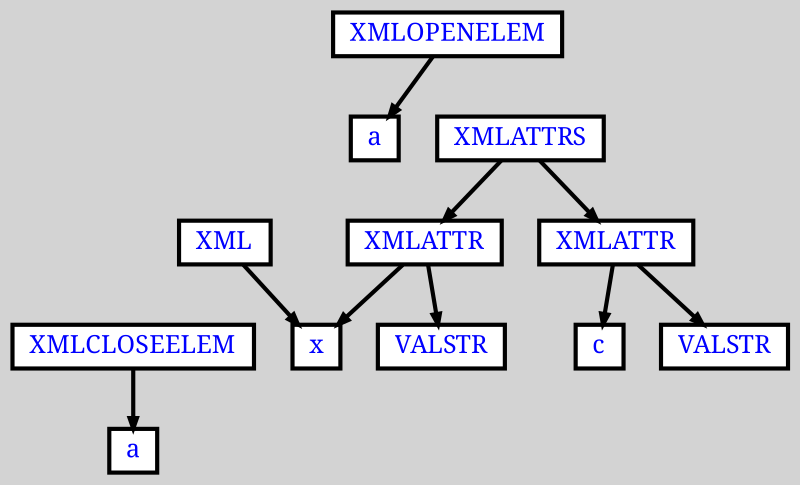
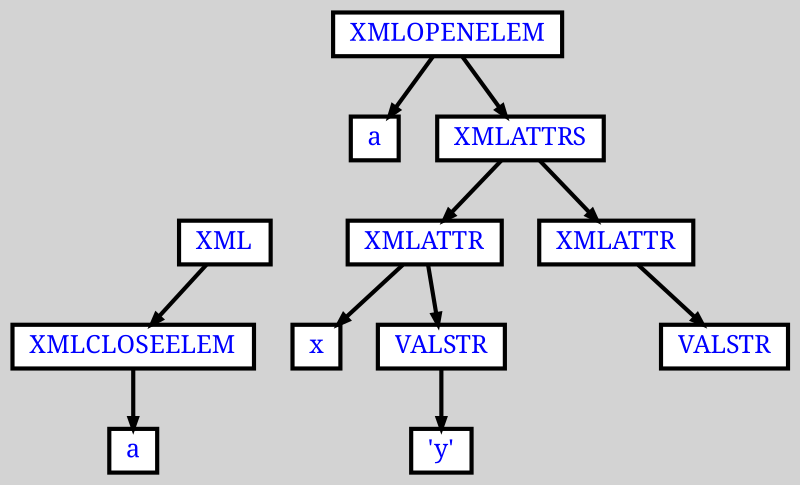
  digraph {
    bgcolor=lightgrey
    fontname="Noto Serif"
    ordering=out
    ranksep=.4
    node [color=black fillcolor=white fixedsize=false fontcolor=blue fontname="Noto Serif" fontsize=12 shape=box style="filled, solid, bold"]
    edge [arrowsize=.5 color=black fontname="Noto Serif" style=bold]
    n1 [height=.25 label=XML width=.25]
    n2 [height=.25 label=XMLCLOSEELEM width=.25]
    n3 [height=.25 label=XMLOPENELEM width=.25]
    n4 [height=.25 label=a width=.25]
    n5 [height=.25 label=XMLATTRS width=.25]
    n6 [height=.25 label=a width=.25]
    n7 [height=.25 label=XMLATTR width=.25]
    n8 [height=.25 label=XMLATTR width=.25]
    n9 [height=.25 label=x width=.25]
    n10 [height=.25 label=VALSTR width=.25]
-   n11 [height=.25 label=c width=.25]
    n12 [height=.25 label=VALSTR width=.25]
-   n1 -> n9
+   n13 [height=.25 label="'y'" width=.25]
+   n1 -> n2
    n2 -> n6
    n3 -> n4
+   n3 -> n5
    n5 -> n7
    n5 -> n8
    n7 -> n9
    n7 -> n10
-   n8 -> n11
    n8 -> n12
+   n10 -> n13
  }
